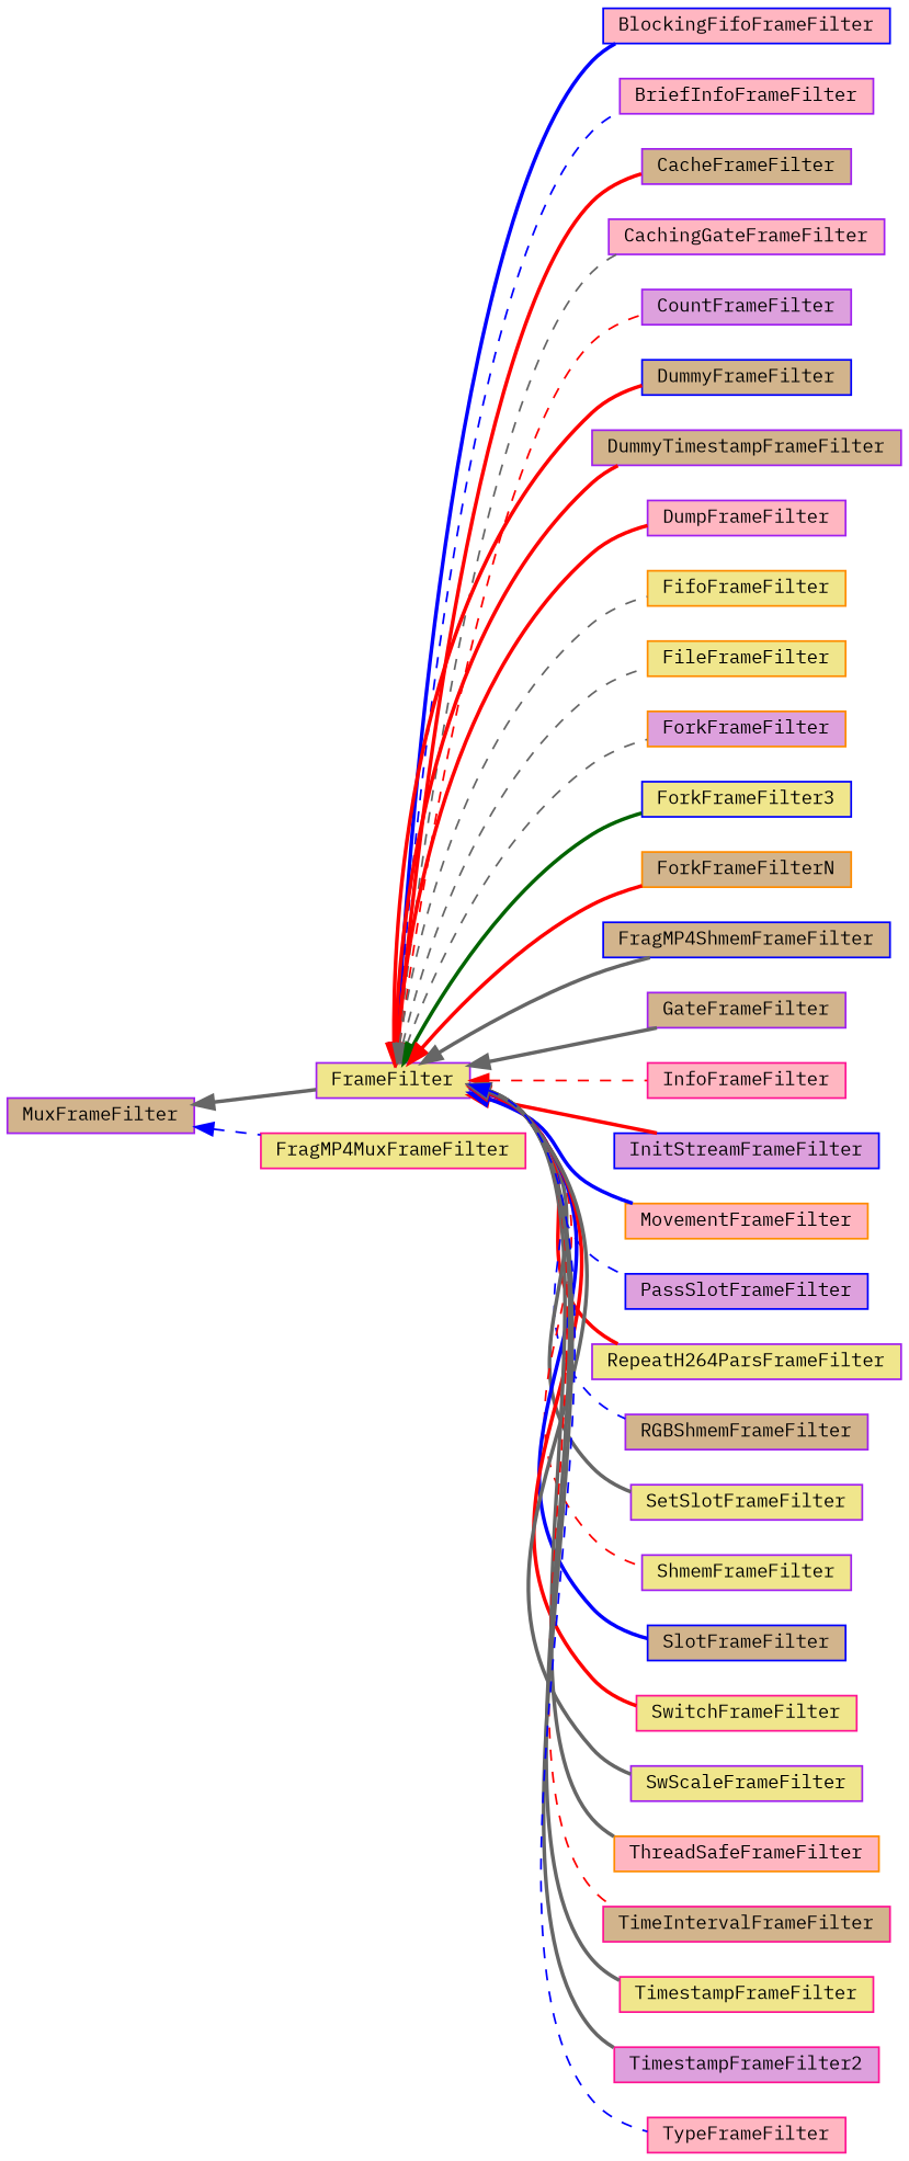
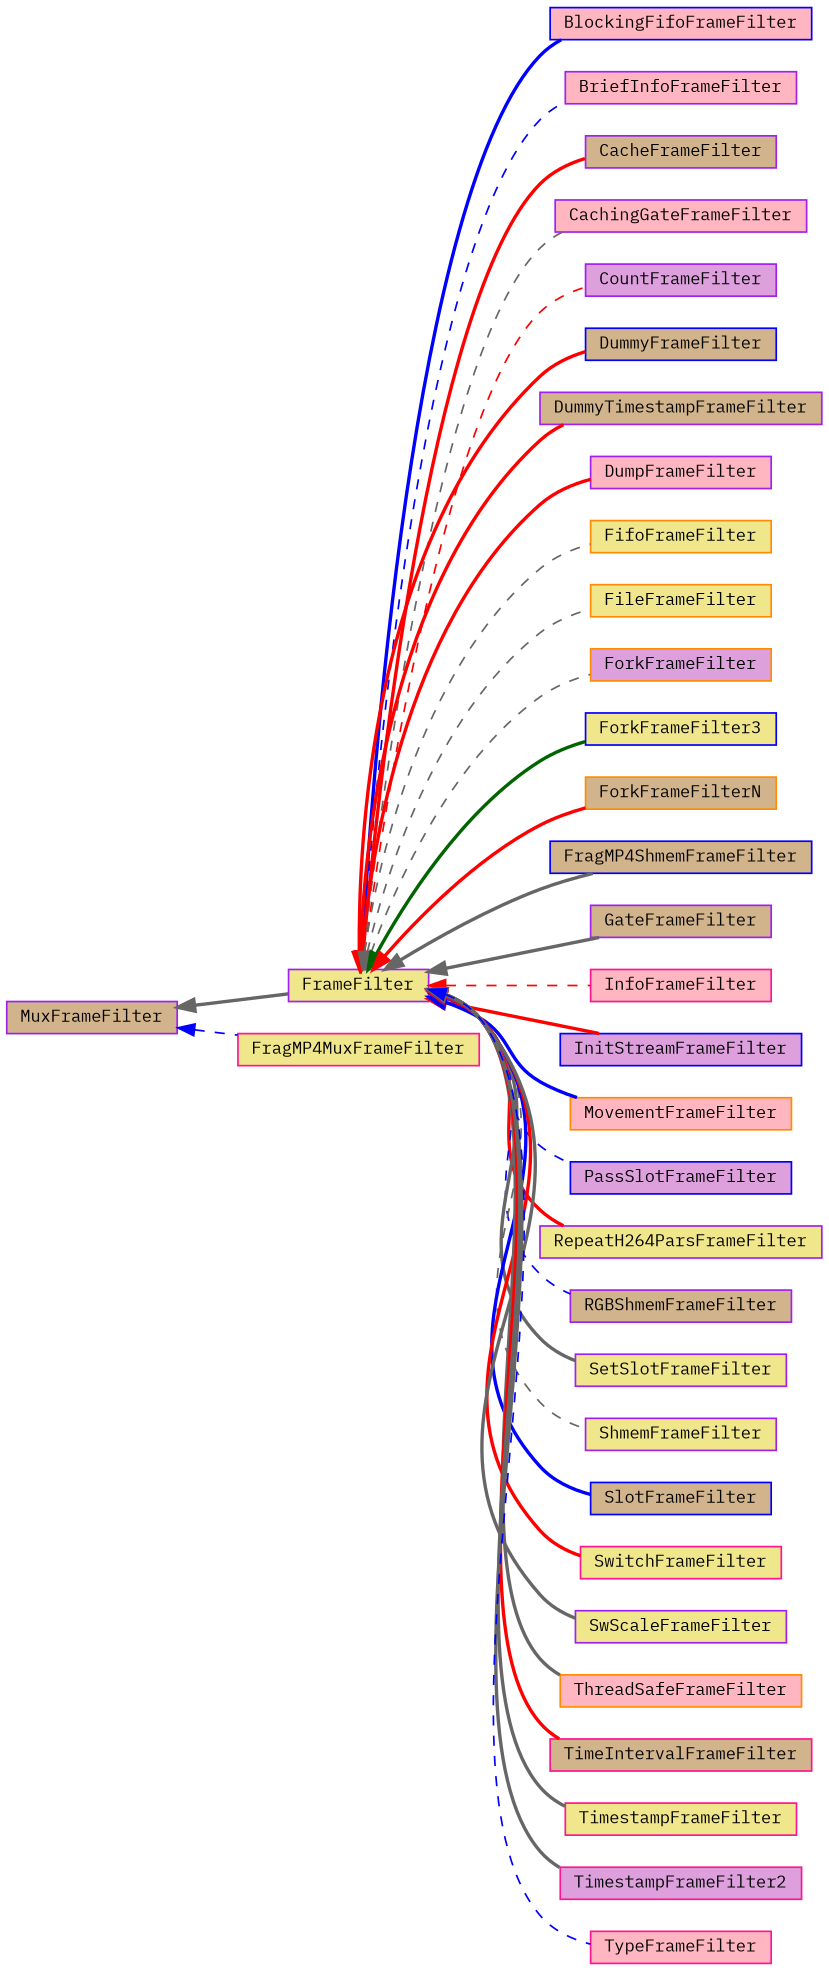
  digraph {
    fontname="IBM Plex Mono"
    rankdir=LR
    node [color=purple fillcolor=khaki fontname="IBM Plex Mono" fontsize=10 shape=record style=filled]
    edge [color=red dir=back fontname="IBM Plex Mono" fontsize=10 labelfontname=Helvetica labelfontsize=10 style=bold]
    n1 [fontcolor=black height=0.2 label=FrameFilter width=0.4]
    n2 [color=blue fillcolor=lightpink height=0.2 label=BlockingFifoFrameFilter width=0.4]
    n3 [fillcolor=lightpink height=0.2 label=BriefInfoFrameFilter width=0.4]
    n4 [fillcolor=tan height=0.2 label=CacheFrameFilter width=0.4]
    n5 [fillcolor=lightpink height=0.2 label=CachingGateFrameFilter width=0.4]
    n6 [fillcolor=plum height=0.2 label=CountFrameFilter width=0.4]
    n7 [color=blue fillcolor=tan height=0.2 label=DummyFrameFilter width=0.4]
    n8 [fillcolor=tan height=0.2 label=DummyTimestampFrameFilter width=0.4]
    n9 [fillcolor=lightpink height=0.2 label=DumpFrameFilter width=0.4]
    n10 [color=darkorange height=0.2 label=FifoFrameFilter width=0.4]
    n11 [color=darkorange height=0.2 label=FileFrameFilter width=0.4]
    n12 [color=darkorange fillcolor=plum height=0.2 label=ForkFrameFilter width=0.4]
    n13 [color=blue height=0.2 label=ForkFrameFilter3 width=0.4]
    n14 [color=darkorange fillcolor=tan height=0.2 label=ForkFrameFilterN width=0.4]
    n15 [color=blue fillcolor=tan height=0.2 label=FragMP4ShmemFrameFilter width=0.4]
    n16 [fillcolor=tan height=0.2 label=GateFrameFilter width=0.4]
    n17 [color=deeppink fillcolor=lightpink height=0.2 label=InfoFrameFilter width=0.4]
    n18 [color=blue fillcolor=plum height=0.2 label=InitStreamFrameFilter width=0.4]
    n19 [color=darkorange fillcolor=lightpink height=0.2 label=MovementFrameFilter width=0.4]
    n20 [color=blue fillcolor=plum height=0.2 label=PassSlotFrameFilter width=0.4]
    n21 [height=0.2 label=RepeatH264ParsFrameFilter width=0.4]
    n22 [fillcolor=tan height=0.2 label=RGBShmemFrameFilter width=0.4]
    n23 [height=0.2 label=SetSlotFrameFilter width=0.4]
    n24 [height=0.2 label=ShmemFrameFilter width=0.4]
    n25 [color=blue fillcolor=tan height=0.2 label=SlotFrameFilter width=0.4]
    n26 [color=deeppink height=0.2 label=SwitchFrameFilter width=0.4]
    n27 [height=0.2 label=SwScaleFrameFilter width=0.4]
    n28 [color=darkorange fillcolor=lightpink height=0.2 label=ThreadSafeFrameFilter width=0.4]
    n29 [color=deeppink fillcolor=tan height=0.2 label=TimeIntervalFrameFilter width=0.4]
    n30 [color=deeppink height=0.2 label=TimestampFrameFilter width=0.4]
    n31 [color=deeppink fillcolor=plum height=0.2 label=TimestampFrameFilter2 width=0.4]
    n32 [color=deeppink fillcolor=lightpink height=0.2 label=TypeFrameFilter width=0.4]
    n33 [fillcolor=tan height=0.2 label=MuxFrameFilter width=0.4]
    n34 [color=deeppink height=0.2 label=FragMP4MuxFrameFilter width=0.4]
    n1 -> n2 [color=blue]
    n1 -> n3 [color=blue style=dashed]
    n1 -> n4
    n1 -> n5 [color=gray40 style=dashed]
    n1 -> n6 [style=dashed]
    n1 -> n7
    n1 -> n8
    n1 -> n9
    n1 -> n10 [color=gray40 style=dashed]
    n1 -> n11 [color=gray40 style=dashed]
    n1 -> n12 [color=gray40 style=dashed]
    n1 -> n13 [color=darkgreen]
    n1 -> n14
    n1 -> n15 [color=gray40]
    n1 -> n16 [color=gray40]
    n1 -> n17 [style=dashed]
    n1 -> n18
    n1 -> n19 [color=blue]
    n1 -> n20 [color=blue style=dashed]
    n1 -> n21
    n1 -> n22 [color=blue style=dashed]
    n1 -> n23 [color=gray40]
-   n1 -> n24 [style=dashed]
+   n1 -> n24 [color=gray40 style=dashed]
    n1 -> n25 [color=blue]
    n1 -> n26
    n1 -> n27 [color=gray40]
    n1 -> n28 [color=gray40]
-   n1 -> n29 [style=dashed]
+   n1 -> n29
    n1 -> n30 [color=gray40]
    n1 -> n31 [color=gray40]
    n1 -> n32 [color=blue style=dashed]
    n33 -> n1 [color=gray40]
    n33 -> n34 [color=blue style=dashed]
  }
